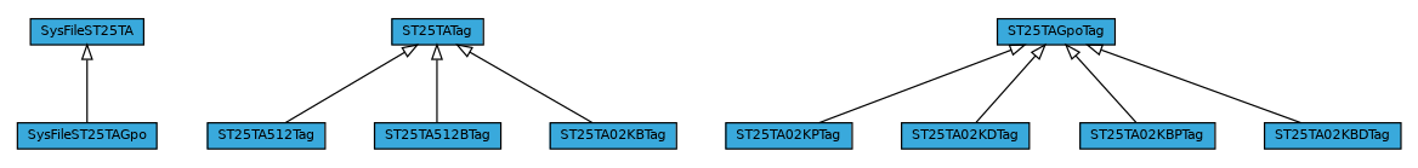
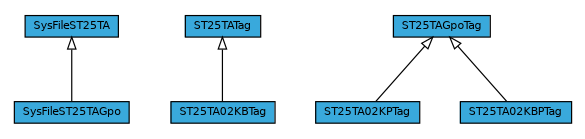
  digraph {
    fontname="DejaVu Sans"
    nodesep=0.25
    ranksep=0.5
    node [fontcolor=black fontname="DejaVu Sans" fontsize=9.0 shape=plaintext]
    edge [arrowtail=empty dir=back fontname="DejaVu Sans" fontsize=10 headport=p labelfontname=arial labelfontsize=10 tailport=p]
    n1 [label=<<table title="com.st.st25sdk.type4a.st25ta.SysFileST25TAGpo" border="0" cellborder="1" cellspacing="0" cellpadding="2" port="p" bgcolor="#39a9dc" href="./SysFileST25TAGpo.html"> 		<tr><td><table border="0" cellspacing="0" cellpadding="1"> <tr><td align="center" balign="center"> SysFileST25TAGpo </td></tr> 		</table></td></tr> 		</table>>]
    n2 [label=<<table title="com.st.st25sdk.type4a.st25ta.SysFileST25TA" border="0" cellborder="1" cellspacing="0" cellpadding="2" port="p" bgcolor="#39a9dc" href="./SysFileST25TA.html"> 		<tr><td><table border="0" cellspacing="0" cellpadding="1"> <tr><td align="center" balign="center"> SysFileST25TA </td></tr> 		</table></td></tr> 		</table>>]
    n3 [label=<<table title="com.st.st25sdk.type4a.st25ta.ST25TATag" border="0" cellborder="1" cellspacing="0" cellpadding="2" port="p" bgcolor="#39a9dc" href="./ST25TATag.html"> 		<tr><td><table border="0" cellspacing="0" cellpadding="1"> <tr><td align="center" balign="center"> ST25TATag </td></tr> 		</table></td></tr> 		</table>>]
-   n4 [label=<<table title="com.st.st25sdk.type4a.st25ta.ST25TA512Tag" border="0" cellborder="1" cellspacing="0" cellpadding="2" port="p" bgcolor="#39a9dc" href="./ST25TA512Tag.html"> 		<tr><td><table border="0" cellspacing="0" cellpadding="1"> <tr><td align="center" balign="center"> ST25TA512Tag </td></tr> 		</table></td></tr> 		</table>>]
-   n5 [label=<<table title="com.st.st25sdk.type4a.st25ta.ST25TA512BTag" border="0" cellborder="1" cellspacing="0" cellpadding="2" port="p" bgcolor="#39a9dc" href="./ST25TA512BTag.html"> 		<tr><td><table border="0" cellspacing="0" cellpadding="1"> <tr><td align="center" balign="center"> ST25TA512BTag </td></tr> 		</table></td></tr> 		</table>>]
    n6 [label=<<table title="com.st.st25sdk.type4a.st25ta.ST25TA02KBTag" border="0" cellborder="1" cellspacing="0" cellpadding="2" port="p" bgcolor="#39a9dc" href="./ST25TA02KBTag.html"> 		<tr><td><table border="0" cellspacing="0" cellpadding="1"> <tr><td align="center" balign="center"> ST25TA02KBTag </td></tr> 		</table></td></tr> 		</table>>]
    n7 [label=<<table title="com.st.st25sdk.type4a.st25ta.ST25TAGpoTag" border="0" cellborder="1" cellspacing="0" cellpadding="2" port="p" bgcolor="#39a9dc" href="./ST25TAGpoTag.html"> 		<tr><td><table border="0" cellspacing="0" cellpadding="1"> <tr><td align="center" balign="center"> ST25TAGpoTag </td></tr> 		</table></td></tr> 		</table>>]
    n8 [label=<<table title="com.st.st25sdk.type4a.st25ta.ST25TA02KPTag" border="0" cellborder="1" cellspacing="0" cellpadding="2" port="p" bgcolor="#39a9dc" href="./ST25TA02KPTag.html"> 		<tr><td><table border="0" cellspacing="0" cellpadding="1"> <tr><td align="center" balign="center"> ST25TA02KPTag </td></tr> 		</table></td></tr> 		</table>>]
-   n9 [label=<<table title="com.st.st25sdk.type4a.st25ta.ST25TA02KDTag" border="0" cellborder="1" cellspacing="0" cellpadding="2" port="p" bgcolor="#39a9dc" href="./ST25TA02KDTag.html"> 		<tr><td><table border="0" cellspacing="0" cellpadding="1"> <tr><td align="center" balign="center"> ST25TA02KDTag </td></tr> 		</table></td></tr> 		</table>>]
    n10 [label=<<table title="com.st.st25sdk.type4a.st25ta.ST25TA02KBPTag" border="0" cellborder="1" cellspacing="0" cellpadding="2" port="p" bgcolor="#39a9dc" href="./ST25TA02KBPTag.html"> 		<tr><td><table border="0" cellspacing="0" cellpadding="1"> <tr><td align="center" balign="center"> ST25TA02KBPTag </td></tr> 		</table></td></tr> 		</table>>]
-   n11 [label=<<table title="com.st.st25sdk.type4a.st25ta.ST25TA02KBDTag" border="0" cellborder="1" cellspacing="0" cellpadding="2" port="p" bgcolor="#39a9dc" href="./ST25TA02KBDTag.html"> 		<tr><td><table border="0" cellspacing="0" cellpadding="1"> <tr><td align="center" balign="center"> ST25TA02KBDTag </td></tr> 		</table></td></tr> 		</table>>]
    n2 -> n1
-   n3 -> n4
-   n3 -> n5
    n3 -> n6
    n7 -> n8
-   n7 -> n9
    n7 -> n10
-   n7 -> n11
  }
